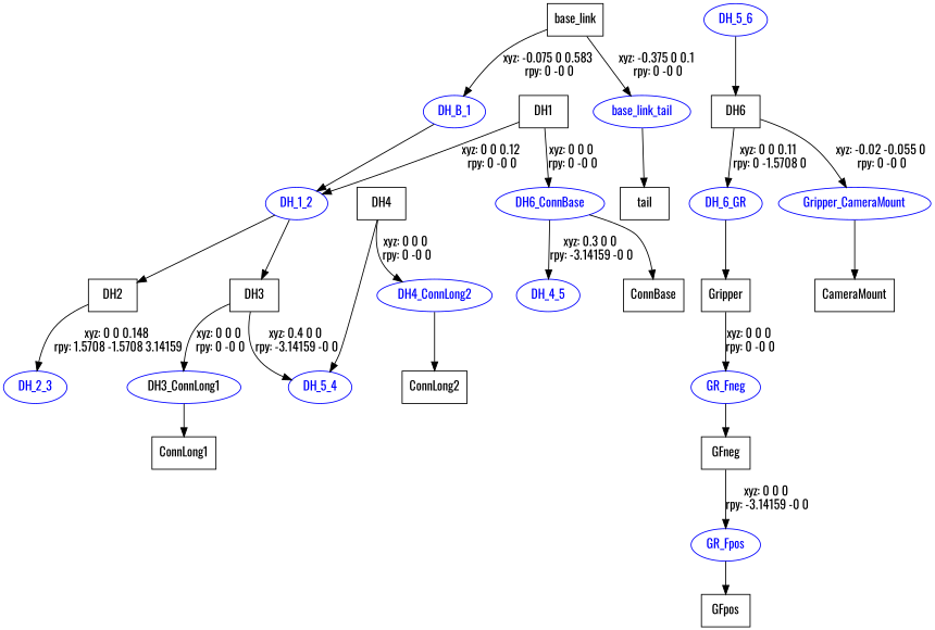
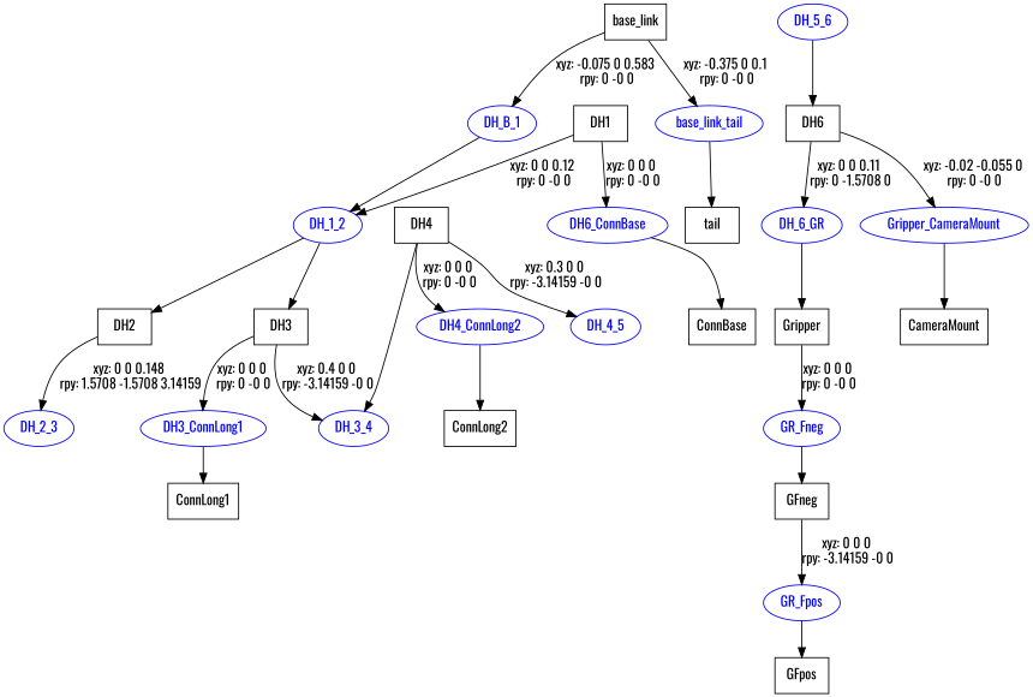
  digraph {
    fontname=Oswald
    node [fontname=Oswald shape=box]
    edge [fontname=Oswald]
    n1 [label=base_link]
    DH_B_1 [color=blue fontcolor=blue shape=ellipse]
    base_link_tail [color=blue fontcolor=blue shape=ellipse]
    DH_1_2 [color=blue fontcolor=blue shape=ellipse]
    n5 [label=tail]
    n6 [label=DH1]
    n7 [color=blue fontcolor=blue label=DH6_ConnBase shape=ellipse]
    n8 [label=ConnBase]
    n9 [label=DH2]
    n10 [label=DH3]
    DH_2_3 [color=blue fontcolor=blue shape=ellipse]
-   DH3_ConnLong1 [color=blue fontcolor=black shape=ellipse]
-   DH_3_4 [color=blue fontcolor=blue shape=ellipse label=DH_5_4]
+   DH3_ConnLong1 [color=blue fontcolor=blue shape=ellipse]
+   DH_3_4 [color=blue fontcolor=blue shape=ellipse]
    n14 [label=ConnLong1]
    n15 [label=DH4]
    DH4_ConnLong2 [color=blue fontcolor=blue shape=ellipse]
    DH_4_5 [color=blue fontcolor=blue shape=ellipse]
    n18 [label=ConnLong2]
    DH_5_6 [color=blue fontcolor=blue shape=ellipse]
    n20 [label=DH6]
    DH_6_GR [color=blue fontcolor=blue shape=ellipse]
    Gripper_CameraMount [color=blue fontcolor=blue shape=ellipse]
    n23 [label=Gripper]
    GR_Fneg [color=blue fontcolor=blue shape=ellipse]
    n25 [label=GFneg]
    n26 [label=CameraMount]
    GR_Fpos [color=blue fontcolor=blue shape=ellipse]
    n28 [label=GFpos]
    n1 -> DH_B_1 [label="xyz: -0.075 0 0.583 \nrpy: 0 -0 0"]
    n1 -> base_link_tail [label="xyz: -0.375 0 0.1 \nrpy: 0 -0 0"]
    DH_B_1 -> DH_1_2
    base_link_tail -> n5
    DH_1_2 -> n9
    DH_1_2 -> n10
    n6 -> DH_1_2 [label="xyz: 0 0 0.12 \nrpy: 0 -0 0"]
    n6 -> n7 [label="xyz: 0 0 0 \nrpy: 0 -0 0"]
    n7 -> n8
    n9 -> DH_2_3 [label="xyz: 0 0 0.148 \nrpy: 1.5708 -1.5708 3.14159"]
    n10 -> DH3_ConnLong1 [label="xyz: 0 0 0 \nrpy: 0 -0 0"]
    n10 -> DH_3_4 [label="xyz: 0.4 0 0 \nrpy: -3.14159 -0 0"]
    DH3_ConnLong1 -> n14
    n15 -> DH_3_4
    n15 -> DH4_ConnLong2 [label="xyz: 0 0 0 \nrpy: 0 -0 0"]
-   n7 -> DH_4_5 [label="xyz: 0.3 0 0 \nrpy: -3.14159 -0 0"]
+   n15 -> DH_4_5 [label="xyz: 0.3 0 0 \nrpy: -3.14159 -0 0"]
    DH4_ConnLong2 -> n18
    DH_5_6 -> n20
    n20 -> DH_6_GR [label="xyz: 0 0 0.11 \nrpy: 0 -1.5708 0"]
    n20 -> Gripper_CameraMount [label="xyz: -0.02 -0.055 0 \nrpy: 0 -0 0"]
    DH_6_GR -> n23
    Gripper_CameraMount -> n26
    n23 -> GR_Fneg [label="xyz: 0 0 0 \nrpy: 0 -0 0"]
    GR_Fneg -> n25
    n25 -> GR_Fpos [label="xyz: 0 0 0 \nrpy: -3.14159 -0 0"]
    GR_Fpos -> n28
  }
